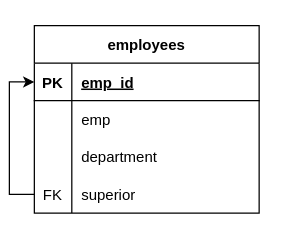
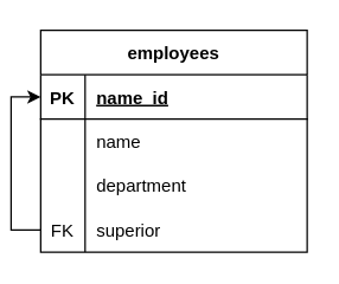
  <mxCell id="0" />
  <mxCell id="1" parent="0" />
  <mxCell id="2" value="employees" style="shape=table;startSize=30;container=1;collapsible=1;childLayout=tableLayout;fixedRows=1;rowLines=0;fontStyle=1;align=center;resizeLast=1;" vertex="1" parent="1"><mxGeometry x="20" y="20" width="180" height="150" as="geometry" /></mxCell>
  <mxCell id="3" value="" style="shape=tableRow;horizontal=0;startSize=0;swimlaneHead=0;swimlaneBody=0;fillColor=none;collapsible=0;dropTarget=0;points=[[0,0.5],[1,0.5]];portConstraint=eastwest;top=0;left=0;right=0;bottom=1;" vertex="1" parent="2"><mxGeometry y="30" width="180" height="30" as="geometry" /></mxCell>
  <mxCell id="4" value="PK" style="shape=partialRectangle;connectable=0;fillColor=none;top=0;left=0;bottom=0;right=0;fontStyle=1;overflow=hidden;" vertex="1" parent="3"><mxGeometry width="30" height="30" as="geometry"><mxRectangle width="30" height="30" as="alternateBounds" /></mxGeometry></mxCell>
- <mxCell id="5" value="emp_id" style="shape=partialRectangle;connectable=0;fillColor=none;top=0;left=0;bottom=0;right=0;align=left;spacingLeft=6;fontStyle=5;overflow=hidden;" vertex="1" parent="3"><mxGeometry x="30" width="150" height="30" as="geometry"><mxRectangle width="150" height="30" as="alternateBounds" /></mxGeometry></mxCell>
+ <mxCell id="5" value="name_id" style="shape=partialRectangle;connectable=0;fillColor=none;top=0;left=0;bottom=0;right=0;align=left;spacingLeft=6;fontStyle=5;overflow=hidden;" vertex="1" parent="3"><mxGeometry x="30" width="150" height="30" as="geometry"><mxRectangle width="150" height="30" as="alternateBounds" /></mxGeometry></mxCell>
  <mxCell id="6" value="" style="shape=tableRow;horizontal=0;startSize=0;swimlaneHead=0;swimlaneBody=0;fillColor=none;collapsible=0;dropTarget=0;points=[[0,0.5],[1,0.5]];portConstraint=eastwest;top=0;left=0;right=0;bottom=0;" vertex="1" parent="2"><mxGeometry y="60" width="180" height="30" as="geometry" /></mxCell>
  <mxCell id="7" value="" style="shape=partialRectangle;connectable=0;fillColor=none;top=0;left=0;bottom=0;right=0;editable=1;overflow=hidden;" vertex="1" parent="6"><mxGeometry width="30" height="30" as="geometry"><mxRectangle width="30" height="30" as="alternateBounds" /></mxGeometry></mxCell>
- <mxCell id="8" value="emp" style="shape=partialRectangle;connectable=0;fillColor=none;top=0;left=0;bottom=0;right=0;align=left;spacingLeft=6;overflow=hidden;" vertex="1" parent="6"><mxGeometry x="30" width="150" height="30" as="geometry"><mxRectangle width="150" height="30" as="alternateBounds" /></mxGeometry></mxCell>
+ <mxCell id="8" value="name" style="shape=partialRectangle;connectable=0;fillColor=none;top=0;left=0;bottom=0;right=0;align=left;spacingLeft=6;overflow=hidden;" vertex="1" parent="6"><mxGeometry x="30" width="150" height="30" as="geometry"><mxRectangle width="150" height="30" as="alternateBounds" /></mxGeometry></mxCell>
  <mxCell id="9" value="" style="shape=tableRow;horizontal=0;startSize=0;swimlaneHead=0;swimlaneBody=0;fillColor=none;collapsible=0;dropTarget=0;points=[[0,0.5],[1,0.5]];portConstraint=eastwest;top=0;left=0;right=0;bottom=0;" vertex="1" parent="2"><mxGeometry y="90" width="180" height="30" as="geometry" /></mxCell>
  <mxCell id="10" value="" style="shape=partialRectangle;connectable=0;fillColor=none;top=0;left=0;bottom=0;right=0;editable=1;overflow=hidden;" vertex="1" parent="9"><mxGeometry width="30" height="30" as="geometry"><mxRectangle width="30" height="30" as="alternateBounds" /></mxGeometry></mxCell>
  <mxCell id="11" value="department" style="shape=partialRectangle;connectable=0;fillColor=none;top=0;left=0;bottom=0;right=0;align=left;spacingLeft=6;overflow=hidden;" vertex="1" parent="9"><mxGeometry x="30" width="150" height="30" as="geometry"><mxRectangle width="150" height="30" as="alternateBounds" /></mxGeometry></mxCell>
  <mxCell id="12" style="edgeStyle=orthogonalEdgeStyle;rounded=0;orthogonalLoop=1;jettySize=auto;html=1;exitX=0;exitY=0.5;exitDx=0;exitDy=0;entryX=0;entryY=0.5;entryDx=0;entryDy=0;" edge="1" parent="2" source="13" target="3"><mxGeometry relative="1" as="geometry" /></mxCell>
  <mxCell id="13" value="" style="shape=tableRow;horizontal=0;startSize=0;swimlaneHead=0;swimlaneBody=0;fillColor=none;collapsible=0;dropTarget=0;points=[[0,0.5],[1,0.5]];portConstraint=eastwest;top=0;left=0;right=0;bottom=0;" vertex="1" parent="2"><mxGeometry y="120" width="180" height="30" as="geometry" /></mxCell>
  <mxCell id="14" value="FK" style="shape=partialRectangle;connectable=0;fillColor=none;top=0;left=0;bottom=0;right=0;editable=1;overflow=hidden;" vertex="1" parent="13"><mxGeometry width="30" height="30" as="geometry"><mxRectangle width="30" height="30" as="alternateBounds" /></mxGeometry></mxCell>
  <mxCell id="15" value="superior" style="shape=partialRectangle;connectable=0;fillColor=none;top=0;left=0;bottom=0;right=0;align=left;spacingLeft=6;overflow=hidden;" vertex="1" parent="13"><mxGeometry x="30" width="150" height="30" as="geometry"><mxRectangle width="150" height="30" as="alternateBounds" /></mxGeometry></mxCell>
